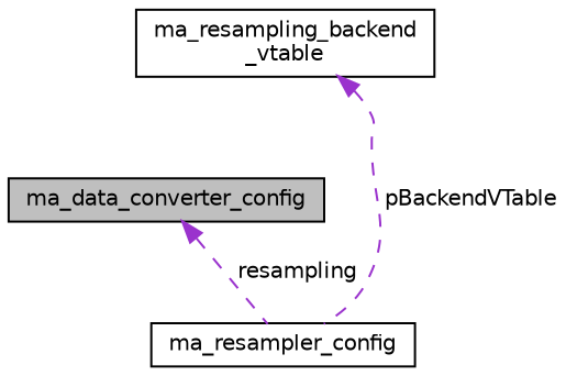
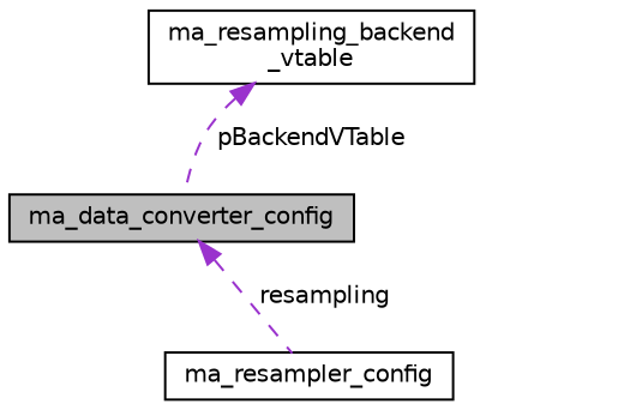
  digraph {
    node [color=black fillcolor=white fontname=Helvetica fontsize=10 shape=record style=filled]
    edge [color=darkorchid3 dir=back fontname=Helvetica fontsize=10 labelfontname=Helvetica labelfontsize=10 style=dashed]
    n1 [fillcolor=grey75 fontcolor=black height=0.2 label=ma_data_converter_config width=0.4]
    n2 [height=0.2 label=ma_resampler_config width=0.4]
    n3 [height=0.2 label="ma_resampling_backend\l_vtable" width=0.4]
    n1 -> n2 [label=" resampling"]
-   n3 -> n2 [label=" pBackendVTable"]
+   n3 -> n1 [label=" pBackendVTable"]
  }
